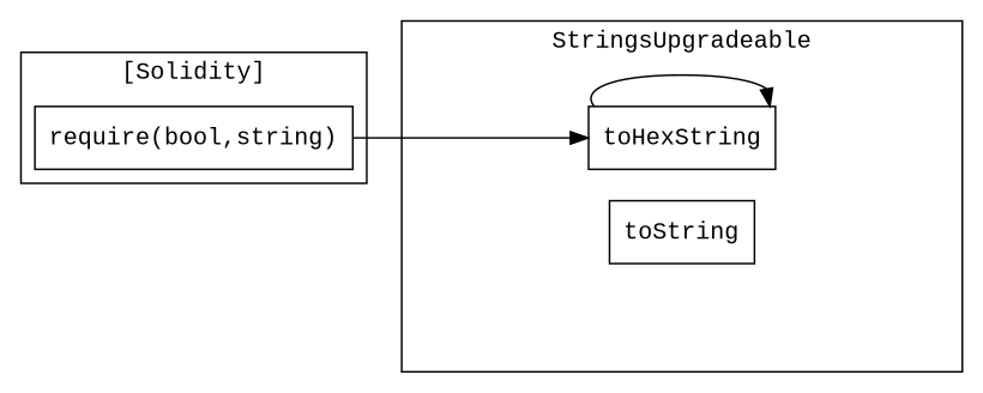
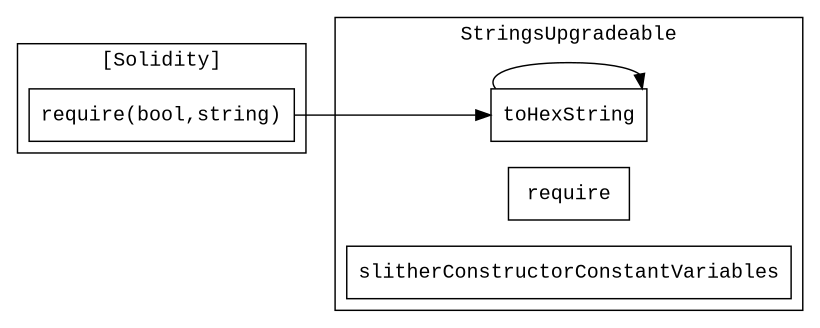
  strict digraph {
    fontname="Liberation Mono"
    rankdir=LR
    node [fontname="Liberation Mono" shape=box]
    edge [fontname="Liberation Mono"]
    n1 [label=toHexString]
-   n2 [label=toString]
+   n2 [label=require]
+   n3 [label=slitherConstructorConstantVariables]
    "require(bool,string)"
    subgraph cluster_1 {
      label=StringsUpgradeable
      n1
      n2
+     n3
    }
    subgraph cluster_2 {
      label="[Solidity]"
      "require(bool,string)"
    }
    n1 -> n1
    "require(bool,string)" -> n1
  }
